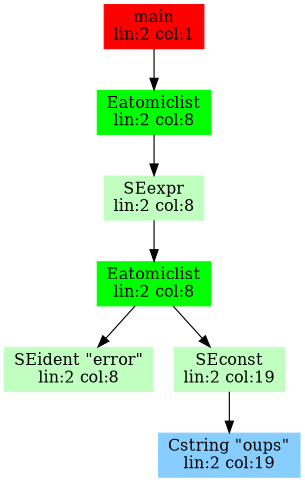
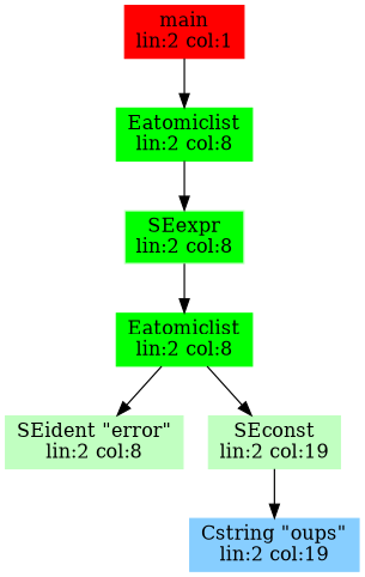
  digraph {
    node [color=darkseagreen1 shape=box style=filled]
    n1 [color=red label="main\nlin:2 col:1"]
    n2 [color=green label="Eatomiclist\nlin:2 col:8"]
-   n3 [label="SEexpr\nlin:2 col:8"]
+   n3 [label="SEexpr\nlin:2 col:8" fillcolor=green]
    n4 [color=green label="Eatomiclist\nlin:2 col:8"]
    n5 [label="SEident \"error\"\nlin:2 col:8"]
    n6 [label="SEconst\nlin:2 col:19"]
    n7 [color=skyblue1 label="Cstring \"oups\"\nlin:2 col:19"]
    n1 -> n2
    n2 -> n3
    n3 -> n4
    n4 -> n5
    n4 -> n6
    n6 -> n7
  }
